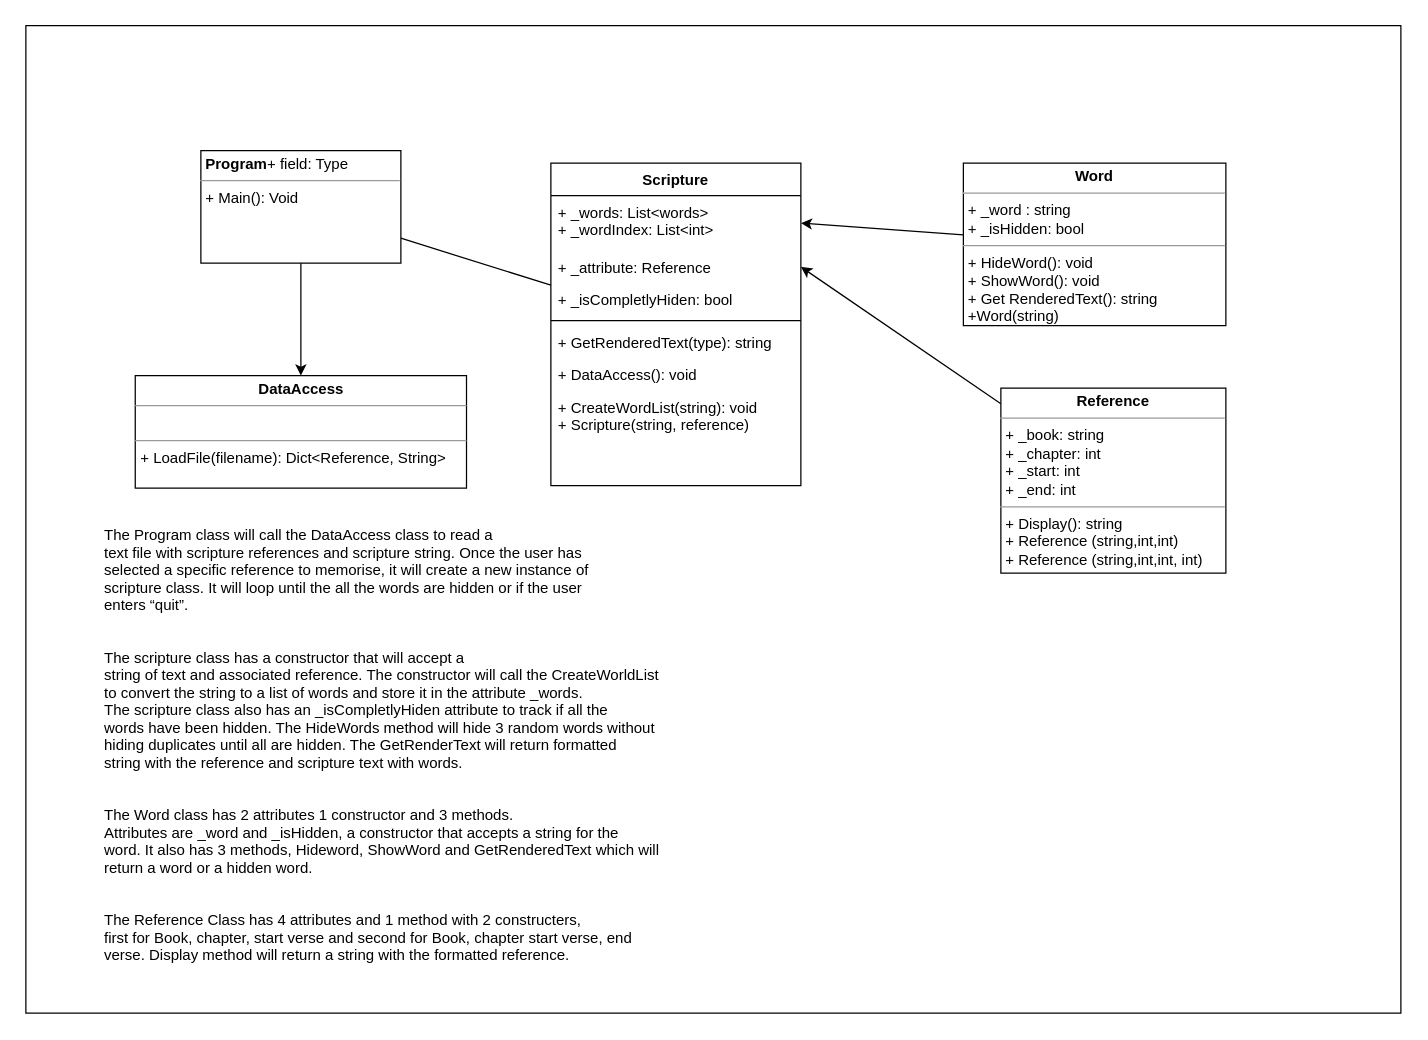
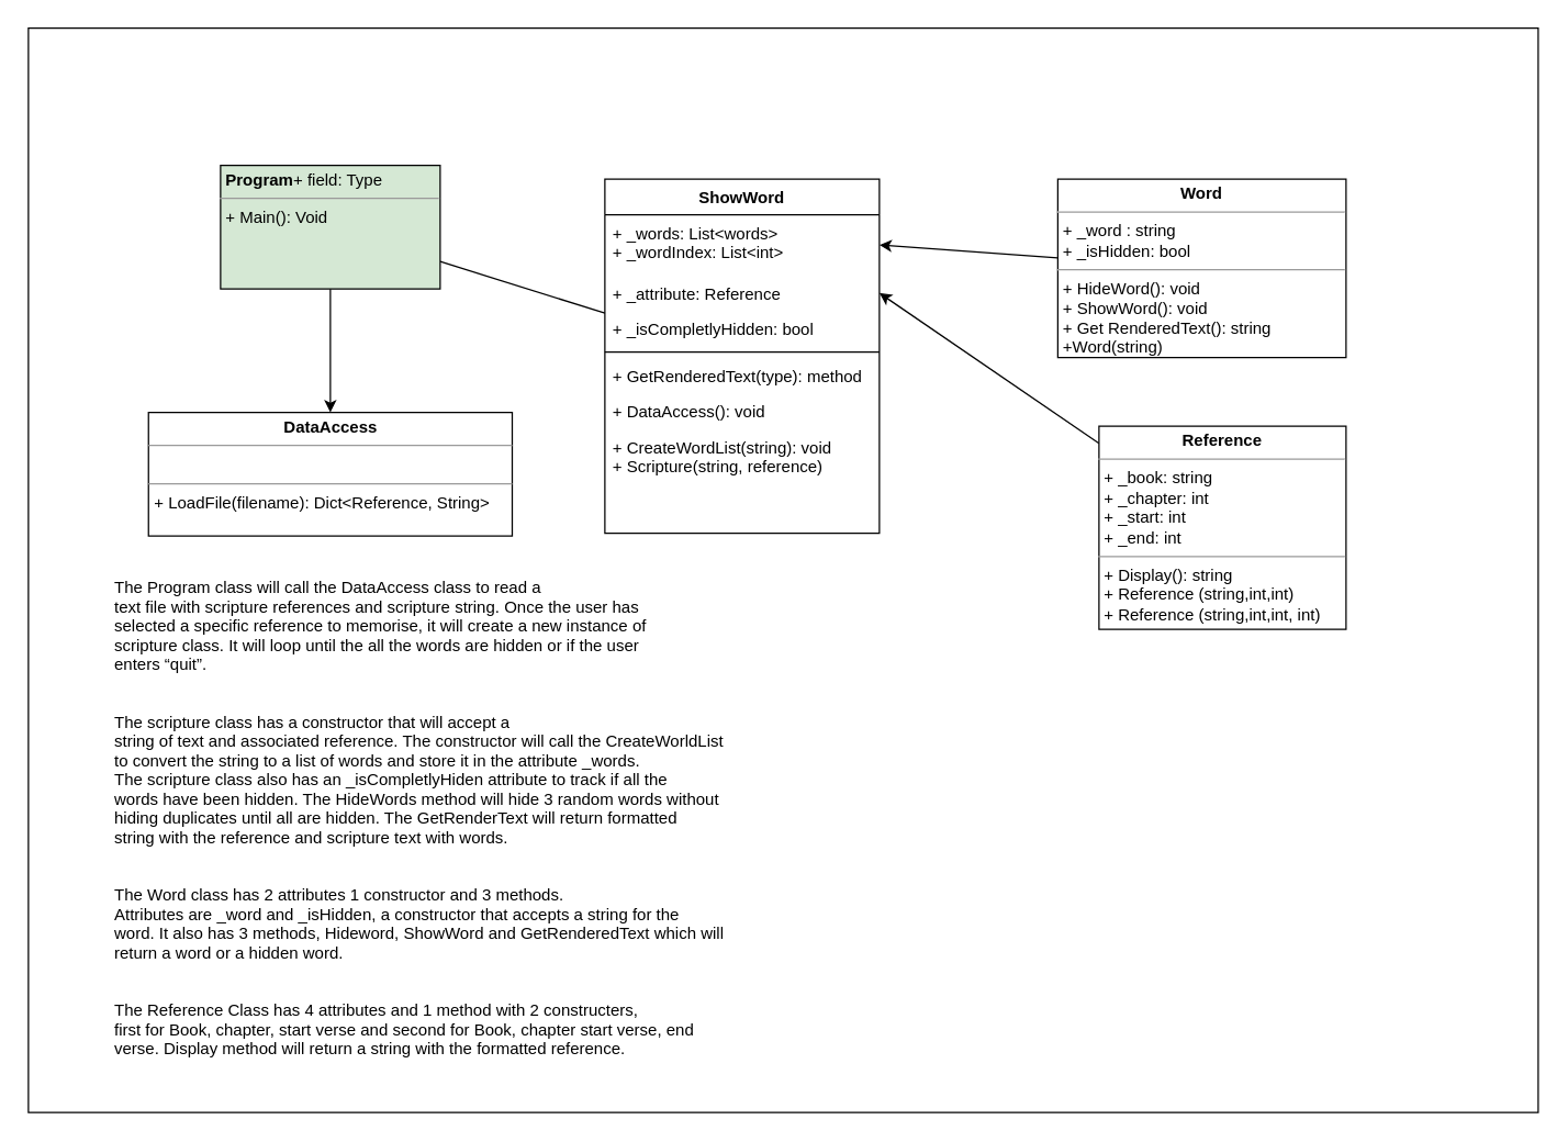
  <mxCell id="0" />
  <mxCell id="1" parent="0" />
  <mxCell id="2" value="" style="rounded=0;fillColor=none;fontColor=default;" vertex="1" parent="1"><mxGeometry x="20" y="20" width="1100" height="790" as="geometry" /></mxCell>
- <mxCell id="3" value="Scripture" style="swimlane;fontStyle=1;align=center;verticalAlign=top;childLayout=stackLayout;horizontal=1;startSize=26;horizontalStack=0;resizeParent=1;resizeParentMax=0;resizeLast=0;collapsible=1;marginBottom=0;" parent="1" vertex="1"><mxGeometry x="440" y="130" width="200" height="258" as="geometry" /></mxCell>
+ <mxCell id="3" value="ShowWord" style="swimlane;fontStyle=1;align=center;verticalAlign=top;childLayout=stackLayout;horizontal=1;startSize=26;horizontalStack=0;resizeParent=1;resizeParentMax=0;resizeLast=0;collapsible=1;marginBottom=0;" parent="1" vertex="1"><mxGeometry x="440" y="130" width="200" height="258" as="geometry" /></mxCell>
  <mxCell id="4" value="+ _words: List&lt;words&gt;&#10;+ _wordIndex: List&lt;int&gt;" style="text;strokeColor=none;fillColor=none;align=left;verticalAlign=top;spacingLeft=4;spacingRight=4;overflow=hidden;rotatable=0;points=[[0,0.5],[1,0.5]];portConstraint=eastwest;" parent="3" vertex="1"><mxGeometry y="26" width="200" height="44" as="geometry" /></mxCell>
  <mxCell id="5" value="+ _attribute: Reference" style="text;strokeColor=none;fillColor=none;align=left;verticalAlign=top;spacingLeft=4;spacingRight=4;overflow=hidden;rotatable=0;points=[[0,0.5],[1,0.5]];portConstraint=eastwest;" parent="3" vertex="1"><mxGeometry y="70" width="200" height="26" as="geometry" /></mxCell>
- <mxCell id="6" value="+ _isCompletlyHiden: bool" style="text;strokeColor=none;fillColor=none;align=left;verticalAlign=top;spacingLeft=4;spacingRight=4;overflow=hidden;rotatable=0;points=[[0,0.5],[1,0.5]];portConstraint=eastwest;" parent="3" vertex="1"><mxGeometry y="96" width="200" height="26" as="geometry" /></mxCell>
+ <mxCell id="6" value="+ _isCompletlyHidden: bool" style="text;strokeColor=none;fillColor=none;align=left;verticalAlign=top;spacingLeft=4;spacingRight=4;overflow=hidden;rotatable=0;points=[[0,0.5],[1,0.5]];portConstraint=eastwest;" parent="3" vertex="1"><mxGeometry y="96" width="200" height="26" as="geometry" /></mxCell>
  <mxCell id="7" value="" style="line;strokeWidth=1;fillColor=none;align=left;verticalAlign=middle;spacingTop=-1;spacingLeft=3;spacingRight=3;rotatable=0;labelPosition=right;points=[];portConstraint=eastwest;strokeColor=inherit;" parent="3" vertex="1"><mxGeometry y="122" width="200" height="8" as="geometry" /></mxCell>
- <mxCell id="8" value="+ GetRenderedText(type): string" style="text;strokeColor=none;fillColor=none;align=left;verticalAlign=top;spacingLeft=4;spacingRight=4;overflow=hidden;rotatable=0;points=[[0,0.5],[1,0.5]];portConstraint=eastwest;" parent="3" vertex="1"><mxGeometry y="130" width="200" height="26" as="geometry" /></mxCell>
+ <mxCell id="8" value="+ GetRenderedText(type): method" style="text;strokeColor=none;fillColor=none;align=left;verticalAlign=top;spacingLeft=4;spacingRight=4;overflow=hidden;rotatable=0;points=[[0,0.5],[1,0.5]];portConstraint=eastwest;" parent="3" vertex="1"><mxGeometry y="130" width="200" height="26" as="geometry" /></mxCell>
  <mxCell id="9" value="+ DataAccess(): void" style="text;strokeColor=none;fillColor=none;align=left;verticalAlign=top;spacingLeft=4;spacingRight=4;overflow=hidden;rotatable=0;points=[[0,0.5],[1,0.5]];portConstraint=eastwest;" parent="3" vertex="1"><mxGeometry y="156" width="200" height="26" as="geometry" /></mxCell>
  <mxCell id="10" value="+ CreateWordList(string): void&#10;+ Scripture(string, reference)" style="text;strokeColor=none;fillColor=none;align=left;verticalAlign=top;spacingLeft=4;spacingRight=4;overflow=hidden;rotatable=0;points=[[0,0.5],[1,0.5]];portConstraint=eastwest;" parent="3" vertex="1"><mxGeometry y="182" width="200" height="76" as="geometry" /></mxCell>
  <mxCell id="11" style="edgeStyle=none;html=1;endArrow=none;" parent="1" source="13" target="3" edge="1"><mxGeometry relative="1" as="geometry" /></mxCell>
  <mxCell id="12" style="edgeStyle=none;html=1;" parent="1" source="13" target="16" edge="1"><mxGeometry relative="1" as="geometry" /></mxCell>
- <mxCell id="13" value="&lt;p style=&quot;margin:0px;margin-top:4px;text-align:center;&quot;&gt;&lt;/p&gt;&lt;p style=&quot;margin:0px;margin-left:4px;&quot;&gt;&lt;b&gt;Program&lt;/b&gt;+ field: Type&lt;/p&gt;&lt;hr size=&quot;1&quot;&gt;&lt;p style=&quot;margin:0px;margin-left:4px;&quot;&gt;+ Main(): Void&lt;/p&gt;" style="verticalAlign=top;align=left;overflow=fill;fontSize=12;fontFamily=Helvetica;html=1;" parent="1" vertex="1"><mxGeometry x="160" y="120" width="160" height="90" as="geometry" /></mxCell>
+ <mxCell id="13" value="&lt;p style=&quot;margin:0px;margin-top:4px;text-align:center;&quot;&gt;&lt;/p&gt;&lt;p style=&quot;margin:0px;margin-left:4px;&quot;&gt;&lt;b&gt;Program&lt;/b&gt;+ field: Type&lt;/p&gt;&lt;hr size=&quot;1&quot;&gt;&lt;p style=&quot;margin:0px;margin-left:4px;&quot;&gt;+ Main(): Void&lt;/p&gt;" style="verticalAlign=top;align=left;overflow=fill;fontSize=12;fontFamily=Helvetica;html=1;fillColor=#d5e8d4;" parent="1" vertex="1"><mxGeometry x="160" y="120" width="160" height="90" as="geometry" /></mxCell>
  <mxCell id="14" style="edgeStyle=none;html=1;entryX=1;entryY=0.5;entryDx=0;entryDy=0;" parent="1" source="15" target="4" edge="1"><mxGeometry relative="1" as="geometry" /></mxCell>
  <mxCell id="15" value="&lt;p style=&quot;margin:0px;margin-top:4px;text-align:center;&quot;&gt;&lt;b&gt;Word&lt;/b&gt;&lt;/p&gt;&lt;hr size=&quot;1&quot;&gt;&lt;p style=&quot;margin:0px;margin-left:4px;&quot;&gt;&lt;span style=&quot;background-color: initial;&quot;&gt;+ _word : string&lt;/span&gt;&lt;br&gt;&lt;/p&gt;&lt;p style=&quot;margin:0px;margin-left:4px;&quot;&gt;+ _isHidden: bool&lt;/p&gt;&lt;hr size=&quot;1&quot;&gt;&lt;p style=&quot;margin:0px;margin-left:4px;&quot;&gt;+ HideWord(): void&lt;/p&gt;&lt;p style=&quot;margin:0px;margin-left:4px;&quot;&gt;+ ShowWord(): void&lt;/p&gt;&lt;p style=&quot;margin:0px;margin-left:4px;&quot;&gt;+ Get RenderedText(): string&lt;/p&gt;&lt;p style=&quot;margin:0px;margin-left:4px;&quot;&gt;+Word(string)&lt;/p&gt;" style="verticalAlign=top;align=left;overflow=fill;fontSize=12;fontFamily=Helvetica;html=1;" parent="1" vertex="1"><mxGeometry x="770" y="130" width="210" height="130" as="geometry" /></mxCell>
  <mxCell id="16" value="&lt;p style=&quot;margin:0px;margin-top:4px;text-align:center;&quot;&gt;&lt;b&gt;DataAccess&lt;/b&gt;&lt;/p&gt;&lt;hr size=&quot;1&quot;&gt;&lt;p style=&quot;margin:0px;margin-left:4px;&quot;&gt;&lt;br&gt;&lt;/p&gt;&lt;hr size=&quot;1&quot;&gt;&lt;p style=&quot;margin:0px;margin-left:4px;&quot;&gt;+ LoadFile(filename): Dict&amp;lt;Reference, String&amp;gt;&lt;/p&gt;" style="verticalAlign=top;align=left;overflow=fill;fontSize=12;fontFamily=Helvetica;html=1;" parent="1" vertex="1"><mxGeometry x="107.5" y="300" width="265" height="90" as="geometry" /></mxCell>
  <mxCell id="17" style="edgeStyle=none;html=1;entryX=1;entryY=0.5;entryDx=0;entryDy=0;" parent="1" source="18" target="5" edge="1"><mxGeometry relative="1" as="geometry" /></mxCell>
  <mxCell id="18" value="&lt;p style=&quot;margin:0px;margin-top:4px;text-align:center;&quot;&gt;&lt;b&gt;Reference&lt;/b&gt;&lt;/p&gt;&lt;hr size=&quot;1&quot;&gt;&lt;p style=&quot;border-color: var(--border-color); margin: 0px 0px 0px 4px;&quot;&gt;+ _book: string&lt;/p&gt;&lt;p style=&quot;margin:0px;margin-left:4px;&quot;&gt;+ _chapter: int&lt;/p&gt;&lt;p style=&quot;margin:0px;margin-left:4px;&quot;&gt;&lt;span style=&quot;background-color: initial;&quot;&gt;+ _start: int&lt;/span&gt;&lt;br&gt;&lt;/p&gt;&lt;p style=&quot;margin:0px;margin-left:4px;&quot;&gt;+ _end: int&lt;/p&gt;&lt;hr size=&quot;1&quot;&gt;&lt;p style=&quot;margin:0px;margin-left:4px;&quot;&gt;+ Display(): string&lt;/p&gt;&lt;p style=&quot;margin:0px;margin-left:4px;&quot;&gt;+ Reference (string,int,int)&lt;/p&gt;&lt;p style=&quot;margin:0px;margin-left:4px;&quot;&gt;+ Reference (string,int,int, int)&lt;br&gt;&lt;/p&gt;" style="verticalAlign=top;align=left;overflow=fill;fontSize=12;fontFamily=Helvetica;html=1;" parent="1" vertex="1"><mxGeometry x="800" y="310" width="180" height="148" as="geometry" /></mxCell>
  <mxCell id="19" value="The Program class will call the DataAccess class to read a&#10;text file with scripture references and scripture string. Once the user has&#10;selected a specific reference to memorise, it will create a new instance of&#10;scripture class. It will loop until the all the words are hidden or if the user&#10;enters “quit”.&#10;&#10;&#10;The scripture class has a constructor that will accept a&#10;string of text and associated reference. The constructor will call the CreateWorldList&#10;to convert the string to a list of words and store it in the attribute _words.&#10;The scripture class also has an _isCompletlyHiden attribute to track if all the&#10;words have been hidden. The HideWords method will hide 3 random words without&#10;hiding duplicates until all are hidden. The GetRenderText will return formatted&#10;string with the reference and scripture text with words. &#10;&#10;&#10;The Word class has 2 attributes 1 constructor and 3 methods.&#10;Attributes are _word and _isHidden, a constructor that accepts a string for the&#10;word. It also has 3 methods, Hideword, ShowWord and GetRenderedText which will&#10;return a word or a hidden word.&#10;&#10;&#10;The Reference Class has 4 attributes and 1 method with 2 constructers,&#10;first for Book, chapter, start verse and second for Book, chapter start verse, end&#10;verse. Display method will return a string with the formatted reference." style="text;strokeColor=none;fillColor=none;align=left;verticalAlign=middle;rounded=0;labelPosition=center;verticalLabelPosition=middle;fontColor=default;labelBackgroundColor=none;labelBorderColor=none;spacingLeft=0;spacingBottom=0;spacingTop=0;spacingRight=0;spacing=13;" vertex="1" parent="1"><mxGeometry x="70" y="400" width="530" height="390" as="geometry" /></mxCell>
